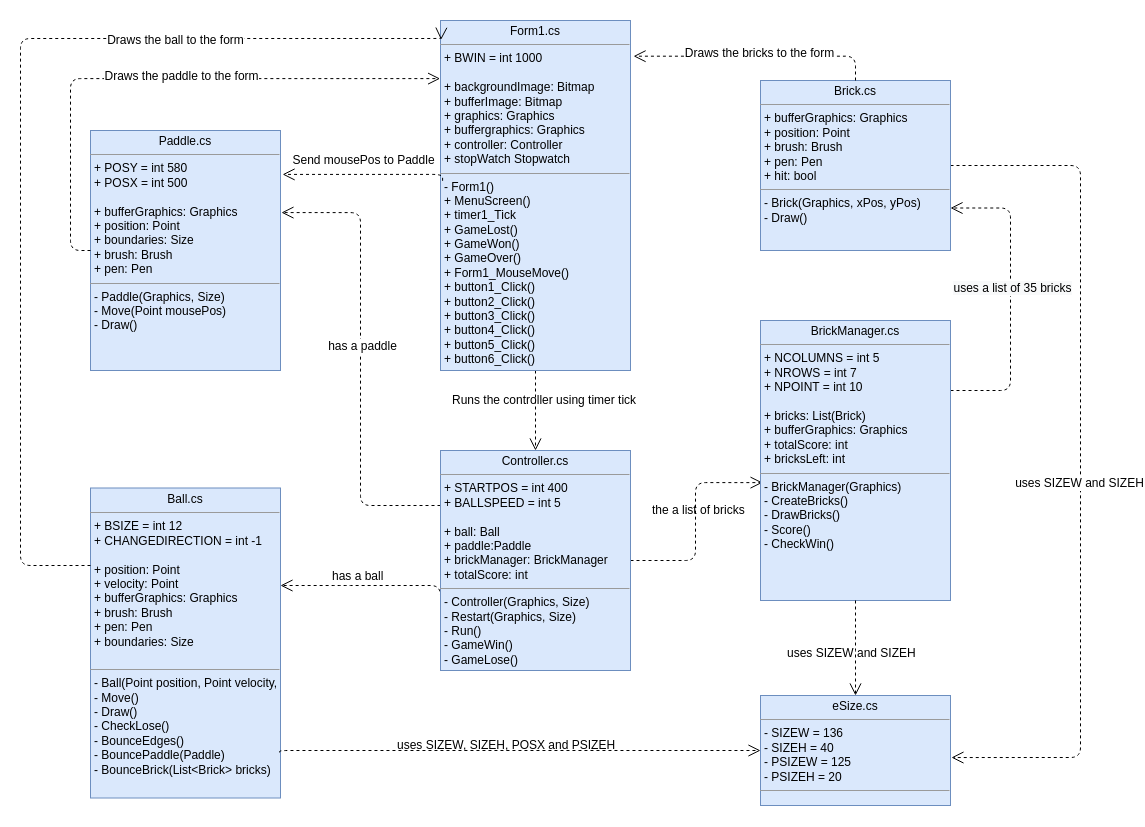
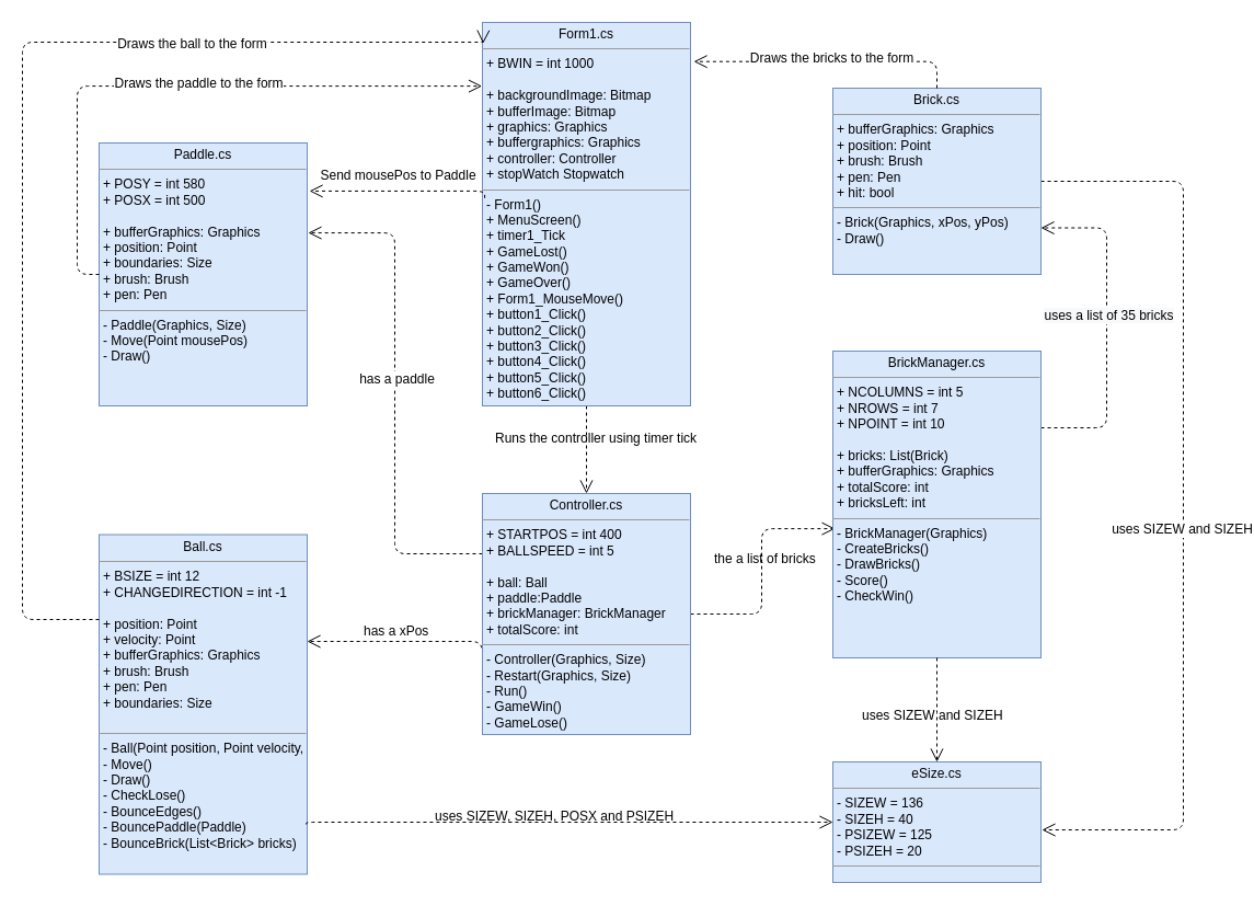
  <mxCell id="0" />
  <mxCell id="1" parent="0" />
  <mxCell id="2" style="edgeStyle=orthogonalEdgeStyle;rounded=0;html=1;dashed=1;labelBackgroundColor=none;startFill=0;endArrow=open;endFill=0;endSize=10;fontFamily=Verdana;fontSize=10;entryX=0.5;entryY=0;entryDx=0;entryDy=0;exitX=0.5;exitY=1;exitDx=0;exitDy=0;" parent="1" source="8" target="16" edge="1"><mxGeometry relative="1" as="geometry"><Array as="points"><mxPoint x="535" y="280" /><mxPoint x="535" y="280" /></Array><mxPoint x="480" y="260" as="sourcePoint" /><mxPoint x="230" y="49.5" as="targetPoint" /></mxGeometry></mxCell>
  <mxCell id="3" style="edgeStyle=orthogonalEdgeStyle;rounded=1;html=1;dashed=1;labelBackgroundColor=none;startFill=0;endArrow=open;endFill=0;endSize=10;fontFamily=Verdana;fontSize=10;entryX=1.005;entryY=0.342;entryDx=0;entryDy=0;entryPerimeter=0;exitX=0;exitY=0.25;exitDx=0;exitDy=0;" parent="1" source="16" target="10" edge="1"><mxGeometry relative="1" as="geometry"><mxPoint x="380" y="610" as="sourcePoint" /><mxPoint x="430" y="390" as="targetPoint" /></mxGeometry></mxCell>
  <mxCell id="4" value="has a paddle" style="text;html=1;resizable=0;points=[];align=center;verticalAlign=middle;labelBackgroundColor=#ffffff;" parent="3" vertex="1" connectable="0"><mxGeometry x="0.064" y="-1" relative="1" as="geometry"><mxPoint as="offset" /></mxGeometry></mxCell>
  <mxCell id="5" style="edgeStyle=orthogonalEdgeStyle;rounded=1;html=1;dashed=1;labelBackgroundColor=none;startFill=0;endArrow=open;endFill=0;endSize=10;fontFamily=Verdana;fontSize=10;exitX=1;exitY=0.25;exitDx=0;exitDy=0;entryX=1;entryY=0.75;entryDx=0;entryDy=0;" parent="1" source="14" target="13" edge="1"><mxGeometry relative="1" as="geometry"><Array as="points"><mxPoint x="1010" y="390" /><mxPoint x="1010" y="208" /></Array><mxPoint x="970" y="320" as="sourcePoint" /><mxPoint x="970" y="330" as="targetPoint" /></mxGeometry></mxCell>
  <mxCell id="6" value="&lt;span style=&quot;text-align: left ; background-color: rgb(248 , 249 , 250)&quot;&gt;uses a list of 35 bricks&lt;/span&gt;" style="text;html=1;resizable=0;points=[];align=center;verticalAlign=middle;labelBackgroundColor=#ffffff;" parent="5" vertex="1" connectable="0"><mxGeometry x="0.08" y="-1" relative="1" as="geometry"><mxPoint as="offset" /></mxGeometry></mxCell>
  <mxCell id="7" style="edgeStyle=orthogonalEdgeStyle;rounded=1;html=1;dashed=1;labelBackgroundColor=none;startFill=0;endArrow=open;endFill=0;endSize=10;fontFamily=Verdana;fontSize=10;exitX=1;exitY=0.5;exitDx=0;exitDy=0;entryX=0.011;entryY=0.579;entryDx=0;entryDy=0;entryPerimeter=0;" parent="1" source="16" target="14" edge="1"><mxGeometry relative="1" as="geometry"><mxPoint x="730" y="520" as="sourcePoint" /><mxPoint x="622" y="370" as="targetPoint" /></mxGeometry></mxCell>
  <mxCell id="8" value="&lt;p style=&quot;margin: 0px ; margin-top: 4px ; text-align: center&quot;&gt;Form1.cs&lt;/p&gt;&lt;hr size=&quot;1&quot;&gt;&lt;p style=&quot;margin: 0px 0px 0px 4px&quot;&gt;+ BWIN = int 1000&lt;br&gt;&lt;/p&gt;&lt;p style=&quot;margin: 0px 0px 0px 4px&quot;&gt;&lt;br&gt;&lt;/p&gt;&lt;p style=&quot;margin: 0px 0px 0px 4px&quot;&gt;+ backgroundImage: Bitmap&lt;/p&gt;&lt;p style=&quot;margin: 0px 0px 0px 4px&quot;&gt;+ bufferImage: Bitmap&lt;/p&gt;&lt;p style=&quot;margin: 0px ; margin-left: 4px&quot;&gt;+ graphics: Graphics&lt;/p&gt;&lt;p style=&quot;margin: 0px ; margin-left: 4px&quot;&gt;&lt;span&gt;+ buffergraphics: Graphics&lt;/span&gt;&lt;br&gt;&lt;/p&gt;&lt;p style=&quot;margin: 0px ; margin-left: 4px&quot;&gt;+ controller: Controller&lt;/p&gt;&lt;p style=&quot;margin: 0px ; margin-left: 4px&quot;&gt;+ stopWatch Stopwatch&lt;/p&gt;&lt;hr size=&quot;1&quot;&gt;&lt;p style=&quot;margin: 0px ; margin-left: 4px&quot;&gt;- Form1()&lt;/p&gt;&lt;p style=&quot;margin: 0px ; margin-left: 4px&quot;&gt;+ MenuScreen()&lt;br&gt;&lt;/p&gt;&lt;p style=&quot;margin: 0px ; margin-left: 4px&quot;&gt;+ timer1_Tick&lt;/p&gt;&lt;p style=&quot;margin: 0px ; margin-left: 4px&quot;&gt;+ GameLost()&lt;/p&gt;&lt;p style=&quot;margin: 0px ; margin-left: 4px&quot;&gt;+ GameWon()&lt;/p&gt;&lt;p style=&quot;margin: 0px ; margin-left: 4px&quot;&gt;+ GameOver()&lt;/p&gt;&lt;p style=&quot;margin: 0px ; margin-left: 4px&quot;&gt;+ Form1_MouseMove()&lt;br&gt;&lt;/p&gt;&lt;p style=&quot;margin: 0px ; margin-left: 4px&quot;&gt;+ button1_Click()&lt;/p&gt;&lt;p style=&quot;margin: 0px ; margin-left: 4px&quot;&gt;+ button2_Click()&lt;br&gt;&lt;/p&gt;&lt;p style=&quot;margin: 0px ; margin-left: 4px&quot;&gt;+ button3_Click()&lt;br&gt;&lt;/p&gt;&lt;p style=&quot;margin: 0px ; margin-left: 4px&quot;&gt;+ button4_Click()&lt;br&gt;&lt;/p&gt;&lt;p style=&quot;margin: 0px ; margin-left: 4px&quot;&gt;+ button5_Click()&lt;br&gt;&lt;/p&gt;&lt;p style=&quot;margin: 0px ; margin-left: 4px&quot;&gt;+ button6_Click()&lt;br&gt;&lt;/p&gt;" style="verticalAlign=top;align=left;overflow=fill;fontSize=12;fontFamily=Helvetica;html=1;rounded=0;shadow=0;comic=0;labelBackgroundColor=none;strokeColor=#6c8ebf;strokeWidth=1;fillColor=#dae8fc;" parent="1" vertex="1"><mxGeometry x="440" y="20" width="190" height="350" as="geometry" /></mxCell>
  <mxCell id="9" value="&lt;p style=&quot;margin: 0px ; margin-top: 4px ; text-align: center&quot;&gt;Ball.cs&lt;/p&gt;&lt;hr size=&quot;1&quot;&gt;&lt;p style=&quot;margin: 0px ; margin-left: 4px&quot;&gt;+ BSIZE = int 12&lt;/p&gt;&lt;p style=&quot;margin: 0px ; margin-left: 4px&quot;&gt;+ CHANGEDIRECTION = int -1&lt;/p&gt;&lt;p style=&quot;margin: 0px ; margin-left: 4px&quot;&gt;&lt;br&gt;&lt;/p&gt;&lt;p style=&quot;margin: 0px ; margin-left: 4px&quot;&gt;+ position: Point&lt;/p&gt;&lt;p style=&quot;margin: 0px ; margin-left: 4px&quot;&gt;+ velocity: Point&lt;/p&gt;&lt;p style=&quot;margin: 0px ; margin-left: 4px&quot;&gt;+ bufferGraphics: Graphics&lt;br&gt;+ brush: Brush&lt;/p&gt;&lt;p style=&quot;margin: 0px ; margin-left: 4px&quot;&gt;+ pen: Pen&lt;/p&gt;&lt;p style=&quot;margin: 0px ; margin-left: 4px&quot;&gt;+ boundaries: Size&lt;br&gt;&lt;/p&gt;&lt;p style=&quot;margin: 0px ; margin-left: 4px&quot;&gt;&lt;br&gt;&lt;/p&gt;&lt;hr size=&quot;1&quot;&gt;&lt;p style=&quot;margin: 0px ; margin-left: 4px&quot;&gt;- Ball(Point position, Point velocity, Color, Graphics, Size)&lt;br&gt;- Move()&lt;/p&gt;&lt;p style=&quot;margin: 0px ; margin-left: 4px&quot;&gt;- Draw()&lt;br&gt;&lt;/p&gt;&lt;p style=&quot;margin: 0px ; margin-left: 4px&quot;&gt;- CheckLose()&lt;/p&gt;&lt;p style=&quot;margin: 0px ; margin-left: 4px&quot;&gt;- BounceEdges()&lt;br&gt;&lt;/p&gt;&lt;p style=&quot;margin: 0px ; margin-left: 4px&quot;&gt;- BouncePaddle(Paddle)&lt;br&gt;&lt;/p&gt;&lt;p style=&quot;margin: 0px ; margin-left: 4px&quot;&gt;- BounceBrick(List&amp;lt;Brick&amp;gt; bricks)&lt;/p&gt;" style="verticalAlign=top;align=left;overflow=fill;fontSize=12;fontFamily=Helvetica;html=1;rounded=0;shadow=0;comic=0;labelBackgroundColor=none;strokeColor=#6c8ebf;strokeWidth=1;fillColor=#dae8fc;" parent="1" vertex="1"><mxGeometry x="90" y="487.5" width="190" height="310" as="geometry" /></mxCell>
  <mxCell id="10" value="&lt;p style=&quot;margin: 0px ; margin-top: 4px ; text-align: center&quot;&gt;Paddle.cs&lt;/p&gt;&lt;hr size=&quot;1&quot;&gt;&lt;p style=&quot;margin: 0px 0px 0px 4px&quot;&gt;&lt;span&gt;+ POSY = int 580&lt;/span&gt;&lt;br&gt;&lt;/p&gt;&lt;p style=&quot;margin: 0px 0px 0px 4px&quot;&gt;+ POSX = int 500&lt;/p&gt;&lt;p style=&quot;margin: 0px ; margin-left: 4px&quot;&gt;&lt;span&gt;&lt;br&gt;&lt;/span&gt;&lt;/p&gt;&lt;p style=&quot;margin: 0px ; margin-left: 4px&quot;&gt;&lt;span&gt;+ bufferGraphics: Graphics&lt;/span&gt;&lt;br&gt;&lt;/p&gt;&lt;p style=&quot;margin: 0px ; margin-left: 4px&quot;&gt;&lt;span&gt;+ position: Point&lt;/span&gt;&lt;/p&gt;&lt;p style=&quot;margin: 0px ; margin-left: 4px&quot;&gt;&lt;span&gt;+ boundaries: Size&lt;/span&gt;&lt;/p&gt;&lt;p style=&quot;margin: 0px ; margin-left: 4px&quot;&gt;+ brush: Brush&lt;/p&gt;&lt;p style=&quot;margin: 0px ; margin-left: 4px&quot;&gt;+ pen: Pen&lt;br&gt;&lt;/p&gt;&lt;hr size=&quot;1&quot;&gt;&lt;p style=&quot;margin: 0px ; margin-left: 4px&quot;&gt;- Paddle(Graphics, Size)&lt;br&gt;- Move(Point mousePos)&lt;/p&gt;&lt;p style=&quot;margin: 0px ; margin-left: 4px&quot;&gt;- Draw()&lt;br&gt;&lt;/p&gt;&lt;p style=&quot;margin: 0px ; margin-left: 4px&quot;&gt;&lt;br&gt;&lt;/p&gt;" style="verticalAlign=top;align=left;overflow=fill;fontSize=12;fontFamily=Helvetica;html=1;rounded=0;shadow=0;comic=0;labelBackgroundColor=none;strokeColor=#6c8ebf;strokeWidth=1;fillColor=#dae8fc;" parent="1" vertex="1"><mxGeometry x="90" y="130" width="190" height="240" as="geometry" /></mxCell>
  <mxCell id="11" style="edgeStyle=orthogonalEdgeStyle;rounded=1;comic=0;orthogonalLoop=1;jettySize=auto;html=1;exitX=1;exitY=0.5;exitDx=0;exitDy=0;shadow=0;dashed=1;endArrow=open;endFill=0;endSize=10;strokeWidth=1;entryX=1.005;entryY=0.564;entryDx=0;entryDy=0;entryPerimeter=0;" parent="1" source="13" target="17" edge="1"><mxGeometry relative="1" as="geometry"><mxPoint x="1080" y="770" as="targetPoint" /><Array as="points"><mxPoint x="1080" y="165" /><mxPoint x="1080" y="757" /></Array></mxGeometry></mxCell>
  <mxCell id="12" value="uses SIZEW and SIZEH" style="text;html=1;resizable=0;points=[];align=center;verticalAlign=middle;labelBackgroundColor=#ffffff;" parent="11" vertex="1" connectable="0"><mxGeometry x="0.051" y="-2" relative="1" as="geometry"><mxPoint as="offset" /></mxGeometry></mxCell>
  <mxCell id="13" value="&lt;p style=&quot;margin: 0px ; margin-top: 4px ; text-align: center&quot;&gt;Brick.cs&lt;/p&gt;&lt;hr size=&quot;1&quot;&gt;&lt;p style=&quot;margin: 0px ; margin-left: 4px&quot;&gt;&lt;span&gt;+ bufferGraphics: Graphics&lt;/span&gt;&lt;br&gt;&lt;/p&gt;&lt;p style=&quot;margin: 0px ; margin-left: 4px&quot;&gt;&lt;span&gt;+ position: Point&lt;/span&gt;&lt;/p&gt;&lt;p style=&quot;margin: 0px ; margin-left: 4px&quot;&gt;+ brush: Brush&lt;/p&gt;&lt;p style=&quot;margin: 0px ; margin-left: 4px&quot;&gt;+ pen: Pen&lt;/p&gt;&lt;p style=&quot;margin: 0px ; margin-left: 4px&quot;&gt;+ hit: bool&lt;/p&gt;&lt;hr size=&quot;1&quot;&gt;&lt;p style=&quot;margin: 0px ; margin-left: 4px&quot;&gt;- Brick(Graphics, xPos, yPos)&lt;br&gt;&lt;/p&gt;&lt;p style=&quot;margin: 0px ; margin-left: 4px&quot;&gt;- Draw()&lt;br&gt;&lt;/p&gt;&lt;p style=&quot;margin: 0px ; margin-left: 4px&quot;&gt;&lt;br&gt;&lt;/p&gt;" style="verticalAlign=top;align=left;overflow=fill;fontSize=12;fontFamily=Helvetica;html=1;rounded=0;shadow=0;comic=0;labelBackgroundColor=none;strokeColor=#6c8ebf;strokeWidth=1;fillColor=#dae8fc;" parent="1" vertex="1"><mxGeometry x="760" y="80" width="190" height="170" as="geometry" /></mxCell>
  <mxCell id="14" value="&lt;p style=&quot;margin: 0px ; margin-top: 4px ; text-align: center&quot;&gt;BrickManager.cs&lt;/p&gt;&lt;hr size=&quot;1&quot;&gt;&lt;p style=&quot;margin: 0px ; margin-left: 4px&quot;&gt;+ NCOLUMNS = int 5&lt;/p&gt;&lt;p style=&quot;margin: 0px ; margin-left: 4px&quot;&gt;+ NROWS = int 7&lt;br&gt;&lt;/p&gt;&lt;p style=&quot;margin: 0px ; margin-left: 4px&quot;&gt;+ NPOINT = int 10&lt;br&gt;&lt;/p&gt;&lt;p style=&quot;margin: 0px ; margin-left: 4px&quot;&gt;&lt;br&gt;&lt;/p&gt;&lt;p style=&quot;margin: 0px ; margin-left: 4px&quot;&gt;+ bricks: List(Brick)&lt;/p&gt;&lt;p style=&quot;margin: 0px ; margin-left: 4px&quot;&gt;+ bufferGraphics: Graphics&lt;/p&gt;&lt;p style=&quot;margin: 0px ; margin-left: 4px&quot;&gt;+ totalScore: int&lt;/p&gt;&lt;p style=&quot;margin: 0px ; margin-left: 4px&quot;&gt;+ bricksLeft: int&lt;/p&gt;&lt;hr size=&quot;1&quot;&gt;&lt;p style=&quot;margin: 0px ; margin-left: 4px&quot;&gt;- BrickManager(Graphics)&lt;/p&gt;&lt;p style=&quot;margin: 0px ; margin-left: 4px&quot;&gt;- CreateBricks()&lt;/p&gt;&lt;p style=&quot;margin: 0px ; margin-left: 4px&quot;&gt;- DrawBricks()&lt;/p&gt;&lt;p style=&quot;margin: 0px ; margin-left: 4px&quot;&gt;- Score()&lt;/p&gt;&lt;p style=&quot;margin: 0px ; margin-left: 4px&quot;&gt;- CheckWin()&lt;/p&gt;" style="verticalAlign=top;align=left;overflow=fill;fontSize=12;fontFamily=Helvetica;html=1;rounded=0;shadow=0;comic=0;labelBackgroundColor=none;strokeColor=#6c8ebf;strokeWidth=1;fillColor=#dae8fc;" parent="1" vertex="1"><mxGeometry x="760" y="320" width="190" height="280" as="geometry" /></mxCell>
  <mxCell id="15" style="edgeStyle=orthogonalEdgeStyle;orthogonalLoop=1;jettySize=auto;html=1;exitX=0;exitY=0.75;exitDx=0;exitDy=0;rounded=1;dashed=1;endSize=10;endArrow=open;endFill=0;" parent="1" source="16" target="9" edge="1"><mxGeometry relative="1" as="geometry"><mxPoint x="330" y="640" as="targetPoint" /><Array as="points"><mxPoint x="340" y="585" /><mxPoint x="340" y="585" /></Array></mxGeometry></mxCell>
  <mxCell id="16" value="&lt;p style=&quot;margin: 0px ; margin-top: 4px ; text-align: center&quot;&gt;Controller.cs&lt;/p&gt;&lt;hr size=&quot;1&quot;&gt;&lt;p style=&quot;margin: 0px ; margin-left: 4px&quot;&gt;&lt;span&gt;+ STARTPOS = int 400&lt;/span&gt;&lt;/p&gt;&lt;p style=&quot;margin: 0px ; margin-left: 4px&quot;&gt;&lt;span&gt;+ BALLSPEED = int 5&lt;/span&gt;&lt;/p&gt;&lt;p style=&quot;margin: 0px ; margin-left: 4px&quot;&gt;&lt;span&gt;&lt;br&gt;&lt;/span&gt;&lt;/p&gt;&lt;p style=&quot;margin: 0px ; margin-left: 4px&quot;&gt;&lt;span&gt;+&amp;nbsp;&lt;/span&gt;&lt;span&gt;ball: Ball&lt;/span&gt;&lt;/p&gt;&lt;p style=&quot;margin: 0px ; margin-left: 4px&quot;&gt;+ paddle:Paddle&lt;/p&gt;&lt;p style=&quot;margin: 0px ; margin-left: 4px&quot;&gt;+ brickManager:&amp;nbsp;BrickManager&lt;br&gt;&lt;/p&gt;&lt;p style=&quot;margin: 0px ; margin-left: 4px&quot;&gt;+ totalScore: int&lt;/p&gt;&lt;hr size=&quot;1&quot;&gt;&lt;p style=&quot;margin: 0px ; margin-left: 4px&quot;&gt;- Controller(Graphics, Size)&lt;br&gt;&lt;/p&gt;&lt;p style=&quot;margin: 0px ; margin-left: 4px&quot;&gt;- Restart(Graphics, Size)&lt;br&gt;&lt;/p&gt;&lt;p style=&quot;margin: 0px ; margin-left: 4px&quot;&gt;- Run()&lt;br&gt;&lt;/p&gt;&lt;p style=&quot;margin: 0px ; margin-left: 4px&quot;&gt;- GameWin()&lt;br&gt;&lt;/p&gt;&lt;p style=&quot;margin: 0px ; margin-left: 4px&quot;&gt;- GameLose()&lt;/p&gt;&lt;p style=&quot;margin: 0px ; margin-left: 4px&quot;&gt;&lt;br&gt;&lt;/p&gt;&lt;p style=&quot;margin: 0px ; margin-left: 4px&quot;&gt;&lt;br&gt;&lt;/p&gt;&lt;p style=&quot;margin: 0px ; margin-left: 4px&quot;&gt;&lt;br&gt;&lt;/p&gt;" style="verticalAlign=top;align=left;overflow=fill;fontSize=12;fontFamily=Helvetica;html=1;rounded=0;shadow=0;comic=0;labelBackgroundColor=none;strokeColor=#6c8ebf;strokeWidth=1;fillColor=#dae8fc;" parent="1" vertex="1"><mxGeometry x="440" y="450" width="190" height="220" as="geometry" /></mxCell>
  <mxCell id="17" value="&lt;p style=&quot;margin: 0px ; margin-top: 4px ; text-align: center&quot;&gt;eSize.cs&lt;/p&gt;&lt;hr size=&quot;1&quot;&gt;&lt;p style=&quot;margin: 0px ; margin-left: 4px&quot;&gt;- SIZEW = 136&lt;/p&gt;&lt;p style=&quot;margin: 0px ; margin-left: 4px&quot;&gt;- SIZEH = 40&lt;br&gt;&lt;/p&gt;&lt;p style=&quot;margin: 0px ; margin-left: 4px&quot;&gt;- PSIZEW = 125&lt;br&gt;&lt;/p&gt;&lt;p style=&quot;margin: 0px ; margin-left: 4px&quot;&gt;- PSIZEH = 20&lt;br&gt;&lt;/p&gt;&lt;hr size=&quot;1&quot;&gt;&lt;p style=&quot;margin: 0px ; margin-left: 4px&quot;&gt;&lt;br&gt;&lt;/p&gt;&lt;p style=&quot;margin: 0px ; margin-left: 4px&quot;&gt;&lt;br&gt;&lt;/p&gt;" style="verticalAlign=top;align=left;overflow=fill;fontSize=12;fontFamily=Helvetica;html=1;rounded=0;shadow=0;comic=0;labelBackgroundColor=none;strokeColor=#6c8ebf;strokeWidth=1;fillColor=#dae8fc;" parent="1" vertex="1"><mxGeometry x="760" y="695" width="190" height="110" as="geometry" /></mxCell>
  <mxCell id="18" style="edgeStyle=orthogonalEdgeStyle;rounded=0;html=1;dashed=1;labelBackgroundColor=none;startFill=0;endArrow=open;endFill=0;endSize=10;fontFamily=Verdana;fontSize=10;entryX=0.5;entryY=0;entryDx=0;entryDy=0;exitX=0.5;exitY=1;exitDx=0;exitDy=0;" parent="1" source="14" target="17" edge="1"><mxGeometry relative="1" as="geometry"><Array as="points"><mxPoint x="855" y="650" /><mxPoint x="855" y="650" /></Array><mxPoint x="1050" y="680" as="sourcePoint" /><mxPoint x="1050" y="600" as="targetPoint" /></mxGeometry></mxCell>
  <mxCell id="19" style="edgeStyle=orthogonalEdgeStyle;rounded=1;html=1;dashed=1;labelBackgroundColor=none;startFill=0;endArrow=open;endFill=0;endSize=10;fontFamily=Verdana;fontSize=10;entryX=0;entryY=0.5;entryDx=0;entryDy=0;strokeWidth=1;shadow=0;comic=0;exitX=0.995;exitY=0.853;exitDx=0;exitDy=0;exitPerimeter=0;" parent="1" source="9" target="17" edge="1"><mxGeometry relative="1" as="geometry"><mxPoint x="330" y="760" as="sourcePoint" /><mxPoint x="865" y="705" as="targetPoint" /><Array as="points"><mxPoint x="279" y="750" /></Array></mxGeometry></mxCell>
  <mxCell id="20" value="uses SIZEW, SIZEH, POSX and PSIZEH" style="text;html=1;resizable=0;points=[];autosize=1;align=left;verticalAlign=top;spacingTop=-4;" parent="1" vertex="1"><mxGeometry x="395" y="735" width="250" height="10" as="geometry" /></mxCell>
- <mxCell id="21" value="has a ball" style="text;html=1;resizable=0;points=[];autosize=1;align=left;verticalAlign=top;spacingTop=-4;" parent="1" vertex="1"><mxGeometry x="330" y="566" width="70" height="10" as="geometry" /></mxCell>
+ <mxCell id="21" value="has a xPos" style="text;html=1;resizable=0;points=[];autosize=1;align=left;verticalAlign=top;spacingTop=-4;" parent="1" vertex="1"><mxGeometry x="330" y="566" width="70" height="10" as="geometry" /></mxCell>
  <mxCell id="22" value="the a list of bricks" style="text;html=1;resizable=0;points=[];autosize=1;align=left;verticalAlign=top;spacingTop=-4;" parent="1" vertex="1"><mxGeometry x="650" y="500" width="110" height="10" as="geometry" /></mxCell>
  <mxCell id="23" value="uses SIZEW and SIZEH" style="text;html=1;resizable=0;points=[];autosize=1;align=left;verticalAlign=top;spacingTop=-4;shadow=0;glass=0;comic=0;rounded=0;" parent="1" vertex="1"><mxGeometry x="785" y="642.5" width="140" height="10" as="geometry" /></mxCell>
  <mxCell id="24" style="edgeStyle=orthogonalEdgeStyle;rounded=1;comic=0;orthogonalLoop=1;jettySize=auto;html=1;exitX=0;exitY=0.25;exitDx=0;exitDy=0;shadow=0;dashed=1;endArrow=open;endFill=0;endSize=10;strokeWidth=1;entryX=0.003;entryY=0.055;entryDx=0;entryDy=0;entryPerimeter=0;" parent="1" source="9" target="8" edge="1"><mxGeometry relative="1" as="geometry"><mxPoint x="1021.794" y="772.353" as="targetPoint" /><Array as="points"><mxPoint x="20" y="565" /><mxPoint x="20" y="38" /></Array><mxPoint x="1020.618" y="180.588" as="sourcePoint" /></mxGeometry></mxCell>
  <mxCell id="25" value="Draws the ball to the form" style="text;html=1;resizable=0;points=[];align=center;verticalAlign=middle;labelBackgroundColor=#ffffff;" parent="24" vertex="1" connectable="0"><mxGeometry x="0.474" y="-1" relative="1" as="geometry"><mxPoint as="offset" /></mxGeometry></mxCell>
  <mxCell id="26" style="edgeStyle=orthogonalEdgeStyle;rounded=1;comic=0;orthogonalLoop=1;jettySize=auto;html=1;exitX=0;exitY=0.5;exitDx=0;exitDy=0;shadow=0;dashed=1;endArrow=open;endFill=0;endSize=10;strokeWidth=1;entryX=-0.002;entryY=0.166;entryDx=0;entryDy=0;entryPerimeter=0;" parent="1" source="10" target="8" edge="1"><mxGeometry relative="1" as="geometry"><mxPoint x="450.706" y="56.765" as="targetPoint" /><mxPoint x="100.118" y="540.294" as="sourcePoint" /></mxGeometry></mxCell>
  <mxCell id="27" value="Draws the paddle to the form" style="text;html=1;resizable=0;points=[];align=center;verticalAlign=middle;labelBackgroundColor=#ffffff;" parent="26" vertex="1" connectable="0"><mxGeometry x="0.075" y="3" relative="1" as="geometry"><mxPoint as="offset" /></mxGeometry></mxCell>
  <mxCell id="28" style="edgeStyle=orthogonalEdgeStyle;rounded=1;html=1;dashed=1;labelBackgroundColor=none;startFill=0;endArrow=open;endFill=0;endSize=10;fontFamily=Verdana;fontSize=10;exitX=0.5;exitY=0;exitDx=0;exitDy=0;entryX=1.016;entryY=0.102;entryDx=0;entryDy=0;entryPerimeter=0;" parent="1" source="13" target="8" edge="1"><mxGeometry relative="1" as="geometry"><Array as="points"><mxPoint x="855" y="56" /></Array><mxPoint x="1030.618" y="391.794" as="sourcePoint" /><mxPoint x="1030.618" y="209.441" as="targetPoint" /></mxGeometry></mxCell>
  <mxCell id="29" value="Draws the bricks to the form" style="text;html=1;resizable=0;points=[];align=center;verticalAlign=middle;labelBackgroundColor=#ffffff;" parent="28" vertex="1" connectable="0"><mxGeometry x="-0.018" y="-3" relative="1" as="geometry"><mxPoint as="offset" /></mxGeometry></mxCell>
  <mxCell id="30" value="Runs the controller using timer tick" style="text;html=1;resizable=0;points=[];autosize=1;align=left;verticalAlign=top;spacingTop=-4;" parent="1" vertex="1"><mxGeometry x="450" y="390" width="200" height="20" as="geometry" /></mxCell>
  <mxCell id="31" style="edgeStyle=orthogonalEdgeStyle;rounded=1;html=1;dashed=1;labelBackgroundColor=none;startFill=0;endArrow=open;endFill=0;endSize=10;fontFamily=Verdana;fontSize=10;exitX=0.011;exitY=0.458;exitDx=0;exitDy=0;exitPerimeter=0;entryX=1.011;entryY=0.183;entryDx=0;entryDy=0;entryPerimeter=0;" parent="1" source="8" target="10" edge="1"><mxGeometry relative="1" as="geometry"><Array as="points"><mxPoint x="442" y="174" /></Array><mxPoint x="412" y="130" as="sourcePoint" /><mxPoint x="270" y="180" as="targetPoint" /></mxGeometry></mxCell>
  <mxCell id="32" value="Send mousePos to Paddle" style="text;html=1;resizable=0;points=[];align=center;verticalAlign=middle;labelBackgroundColor=#ffffff;" parent="31" vertex="1" connectable="0"><mxGeometry x="-0.018" y="-3" relative="1" as="geometry"><mxPoint x="-4" y="-11" as="offset" /></mxGeometry></mxCell>
